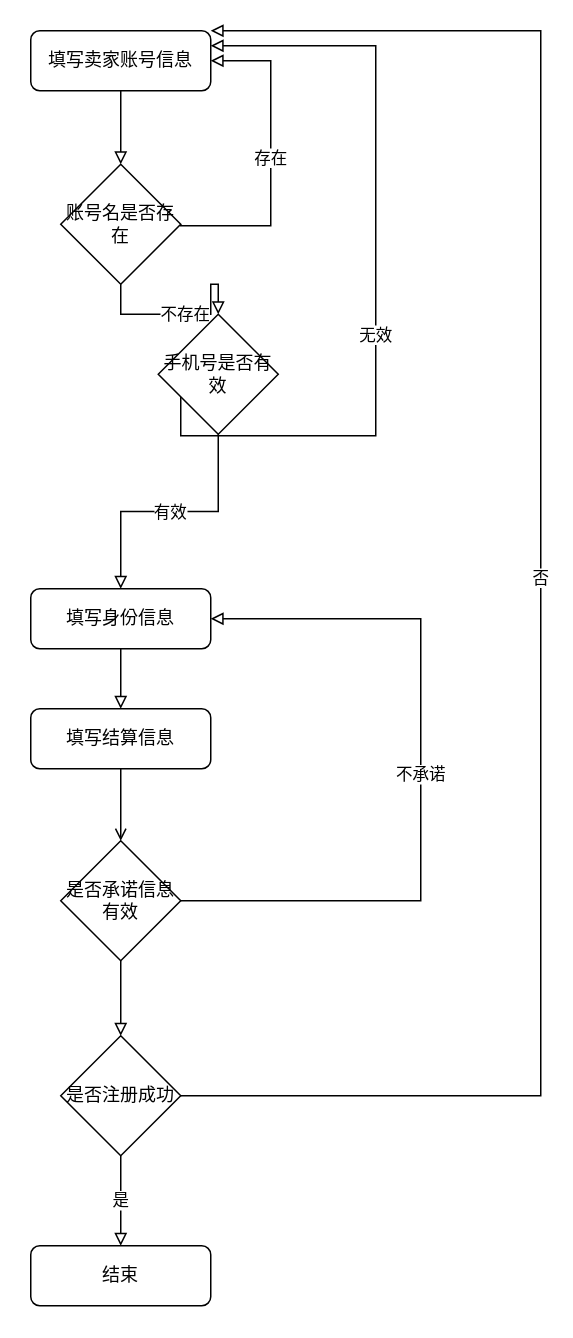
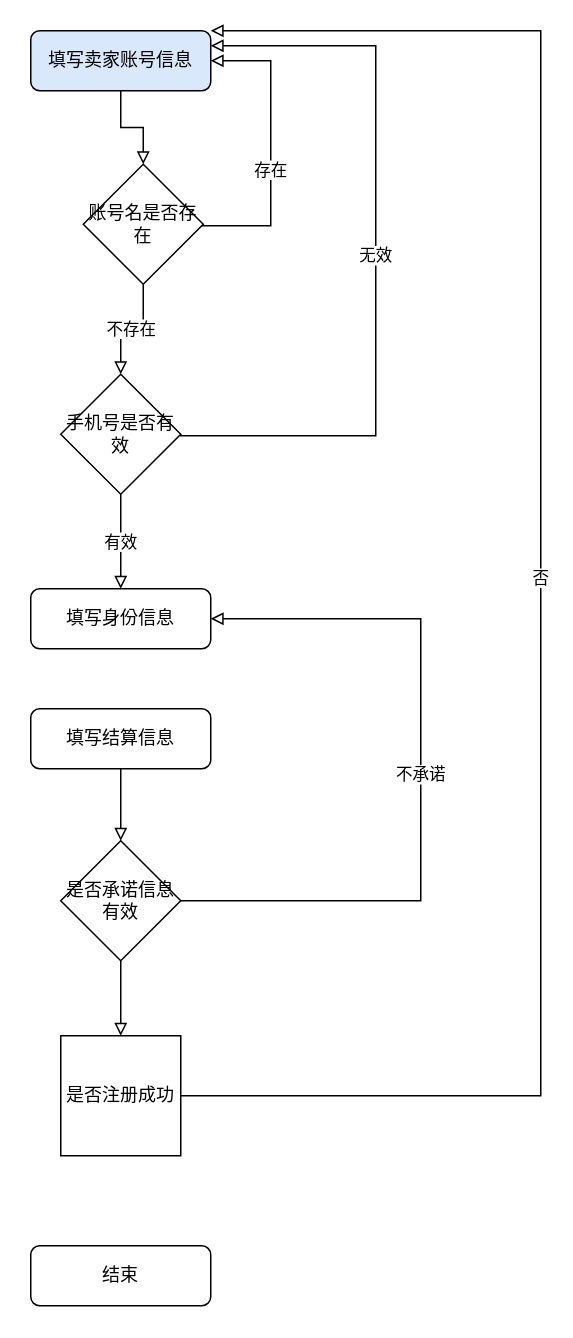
  <mxCell id="0" />
  <mxCell id="1" parent="0" />
  <mxCell id="2" style="edgeStyle=orthogonalEdgeStyle;rounded=0;orthogonalLoop=1;jettySize=auto;html=1;exitX=0.5;exitY=1;exitDx=0;exitDy=0;endArrow=block;endFill=0;" edge="1" parent="1" source="3" target="6"><mxGeometry relative="1" as="geometry" /></mxCell>
- <mxCell id="3" value="填写卖家账号信息" style="rounded=1;whiteSpace=wrap;html=1;fontSize=12;glass=0;strokeWidth=1;shadow=0;" vertex="1" parent="1"><mxGeometry x="20" y="20" width="120" height="40" as="geometry" /></mxCell>
+ <mxCell id="3" value="填写卖家账号信息" style="rounded=1;whiteSpace=wrap;html=1;fontSize=12;glass=0;strokeWidth=1;shadow=0;fillColor=#dae8fc;" vertex="1" parent="1"><mxGeometry x="20" y="20" width="120" height="40" as="geometry" /></mxCell>
  <mxCell id="4" value="存在" style="edgeStyle=orthogonalEdgeStyle;rounded=0;orthogonalLoop=1;jettySize=auto;html=1;exitX=1;exitY=0.5;exitDx=0;exitDy=0;entryX=1;entryY=0.5;entryDx=0;entryDy=0;endArrow=block;endFill=0;" edge="1" parent="1" source="6" target="3"><mxGeometry relative="1" as="geometry"><Array as="points"><mxPoint x="120" y="150" /><mxPoint x="180" y="150" /><mxPoint x="180" y="40" /></Array></mxGeometry></mxCell>
  <mxCell id="5" value="不存在" style="edgeStyle=orthogonalEdgeStyle;rounded=0;orthogonalLoop=1;jettySize=auto;html=1;exitX=0.5;exitY=1;exitDx=0;exitDy=0;endArrow=block;endFill=0;" edge="1" parent="1" source="6" target="9"><mxGeometry relative="1" as="geometry" /></mxCell>
- <mxCell id="6" value="账号名是否存在" style="rhombus;whiteSpace=wrap;html=1;" vertex="1" parent="1"><mxGeometry x="40" y="109" width="80" height="80" as="geometry" /></mxCell>
+ <mxCell id="6" value="账号名是否存在" style="rhombus;whiteSpace=wrap;html=1;" vertex="1" parent="1"><mxGeometry x="55" y="109" width="80" height="80" as="geometry" /></mxCell>
  <mxCell id="7" value="无效" style="edgeStyle=orthogonalEdgeStyle;rounded=0;orthogonalLoop=1;jettySize=auto;html=1;entryX=1;entryY=0.25;entryDx=0;entryDy=0;endArrow=block;endFill=0;exitX=1;exitY=0.5;exitDx=0;exitDy=0;" edge="1" parent="1" source="9" target="3"><mxGeometry relative="1" as="geometry"><Array as="points"><mxPoint x="120" y="290" /><mxPoint x="250" y="290" /><mxPoint x="250" y="30" /></Array></mxGeometry></mxCell>
  <mxCell id="8" value="有效" style="edgeStyle=orthogonalEdgeStyle;rounded=0;orthogonalLoop=1;jettySize=auto;html=1;exitX=0.5;exitY=1;exitDx=0;exitDy=0;entryX=0.5;entryY=0;entryDx=0;entryDy=0;endArrow=block;endFill=0;" edge="1" parent="1" source="9" target="11"><mxGeometry relative="1" as="geometry" /></mxCell>
- <mxCell id="9" value="手机号是否有效" style="rhombus;whiteSpace=wrap;html=1;" vertex="1" parent="1"><mxGeometry x="105" y="209" width="80" height="80" as="geometry" /></mxCell>
- <mxCell id="10" style="edgeStyle=orthogonalEdgeStyle;rounded=0;orthogonalLoop=1;jettySize=auto;html=1;exitX=0.5;exitY=1;exitDx=0;exitDy=0;entryX=0.5;entryY=0;entryDx=0;entryDy=0;endArrow=block;endFill=0;" edge="1" parent="1" source="11" target="13"><mxGeometry relative="1" as="geometry" /></mxCell>
+ <mxCell id="9" value="手机号是否有效" style="rhombus;whiteSpace=wrap;html=1;" vertex="1" parent="1"><mxGeometry x="40" y="249" width="80" height="80" as="geometry" /></mxCell>
  <mxCell id="11" value="填写身份信息" style="rounded=1;whiteSpace=wrap;html=1;fontSize=12;glass=0;strokeWidth=1;shadow=0;" vertex="1" parent="1"><mxGeometry x="20" y="392" width="120" height="40" as="geometry" /></mxCell>
- <mxCell id="12" style="edgeStyle=orthogonalEdgeStyle;rounded=0;orthogonalLoop=1;jettySize=auto;html=1;exitX=0.5;exitY=1;exitDx=0;exitDy=0;entryX=0.5;entryY=0;entryDx=0;entryDy=0;endArrow=open;endFill=0;" edge="1" parent="1" source="13" target="16"><mxGeometry relative="1" as="geometry" /></mxCell>
+ <mxCell id="12" style="edgeStyle=orthogonalEdgeStyle;rounded=0;orthogonalLoop=1;jettySize=auto;html=1;exitX=0.5;exitY=1;exitDx=0;exitDy=0;entryX=0.5;entryY=0;entryDx=0;entryDy=0;endArrow=block;endFill=0;" edge="1" parent="1" source="13" target="16"><mxGeometry relative="1" as="geometry" /></mxCell>
  <mxCell id="13" value="填写结算信息" style="rounded=1;whiteSpace=wrap;html=1;fontSize=12;glass=0;strokeWidth=1;shadow=0;" vertex="1" parent="1"><mxGeometry x="20" y="472" width="120" height="40" as="geometry" /></mxCell>
  <mxCell id="14" value="不承诺" style="edgeStyle=orthogonalEdgeStyle;rounded=0;orthogonalLoop=1;jettySize=auto;html=1;entryX=1;entryY=0.5;entryDx=0;entryDy=0;endArrow=block;endFill=0;" edge="1" parent="1" source="16" target="11"><mxGeometry relative="1" as="geometry"><Array as="points"><mxPoint x="280" y="600" /><mxPoint x="280" y="412" /></Array></mxGeometry></mxCell>
  <mxCell id="15" style="edgeStyle=orthogonalEdgeStyle;rounded=0;orthogonalLoop=1;jettySize=auto;html=1;exitX=0.5;exitY=1;exitDx=0;exitDy=0;endArrow=block;endFill=0;" edge="1" parent="1" source="16" target="19"><mxGeometry relative="1" as="geometry" /></mxCell>
  <mxCell id="16" value="是否承诺信息有效" style="rhombus;whiteSpace=wrap;html=1;" vertex="1" parent="1"><mxGeometry x="40" y="560" width="80" height="80" as="geometry" /></mxCell>
  <mxCell id="17" value="否" style="edgeStyle=orthogonalEdgeStyle;rounded=0;orthogonalLoop=1;jettySize=auto;html=1;exitX=1;exitY=0.5;exitDx=0;exitDy=0;entryX=1;entryY=0;entryDx=0;entryDy=0;endArrow=block;endFill=0;" edge="1" parent="1" source="19" target="3"><mxGeometry relative="1" as="geometry"><Array as="points"><mxPoint x="360" y="730" /><mxPoint x="360" y="20" /></Array></mxGeometry></mxCell>
- <mxCell id="18" value="是" style="edgeStyle=orthogonalEdgeStyle;rounded=0;orthogonalLoop=1;jettySize=auto;html=1;exitX=0.5;exitY=1;exitDx=0;exitDy=0;endArrow=block;endFill=0;" edge="1" parent="1" source="19" target="20"><mxGeometry relative="1" as="geometry" /></mxCell>
- <mxCell id="19" value="是否注册成功" style="rhombus;whiteSpace=wrap;html=1;" vertex="1" parent="1"><mxGeometry x="40" y="690" width="80" height="80" as="geometry" /></mxCell>
+ <mxCell id="19" value="是否注册成功" style="whiteSpace=wrap;html=1;rounded=0;" vertex="1" parent="1"><mxGeometry x="40" y="690" width="80" height="80" as="geometry" /></mxCell>
  <mxCell id="20" value="结束" style="rounded=1;whiteSpace=wrap;html=1;fontSize=12;glass=0;strokeWidth=1;shadow=0;" vertex="1" parent="1"><mxGeometry x="20" y="830" width="120" height="40" as="geometry" /></mxCell>
